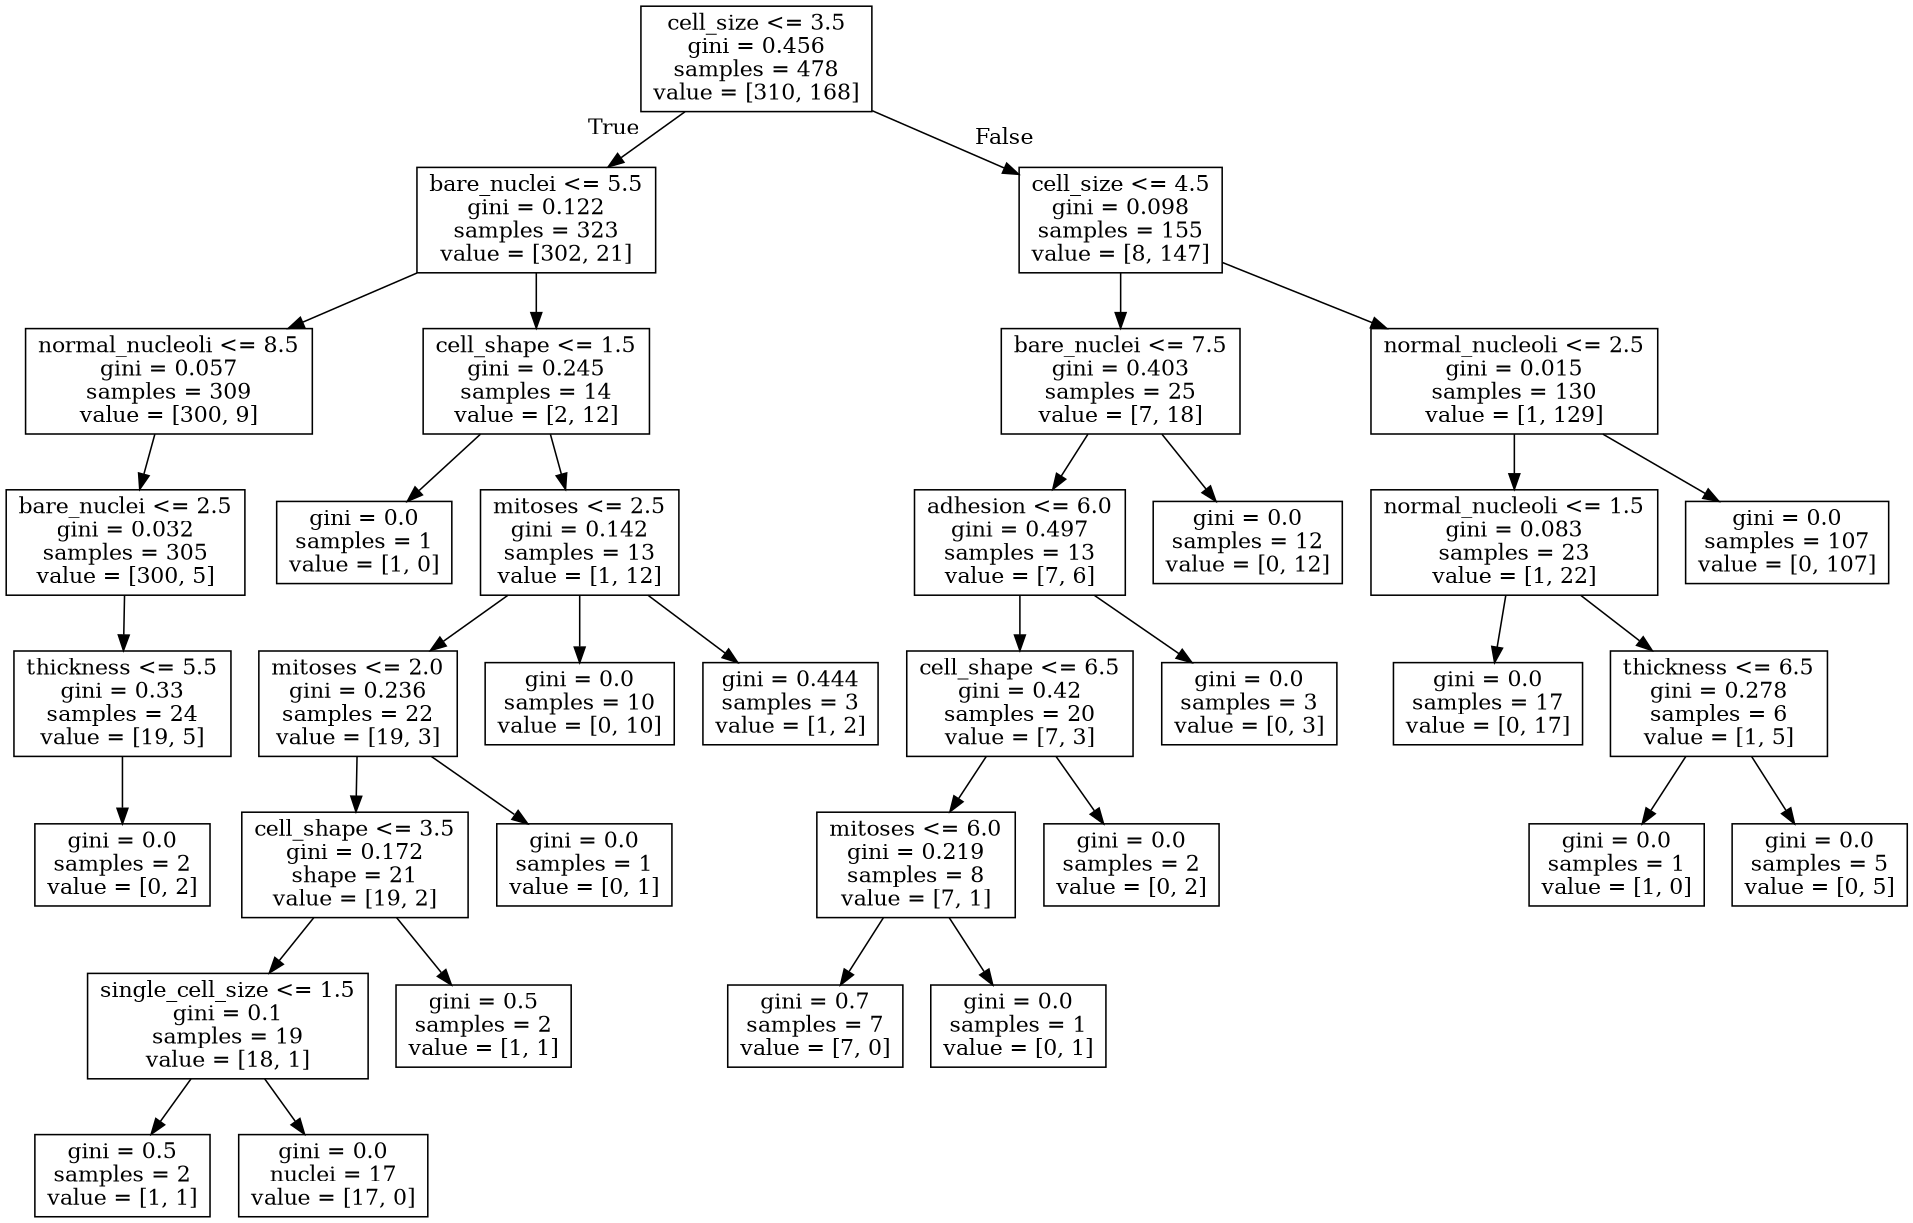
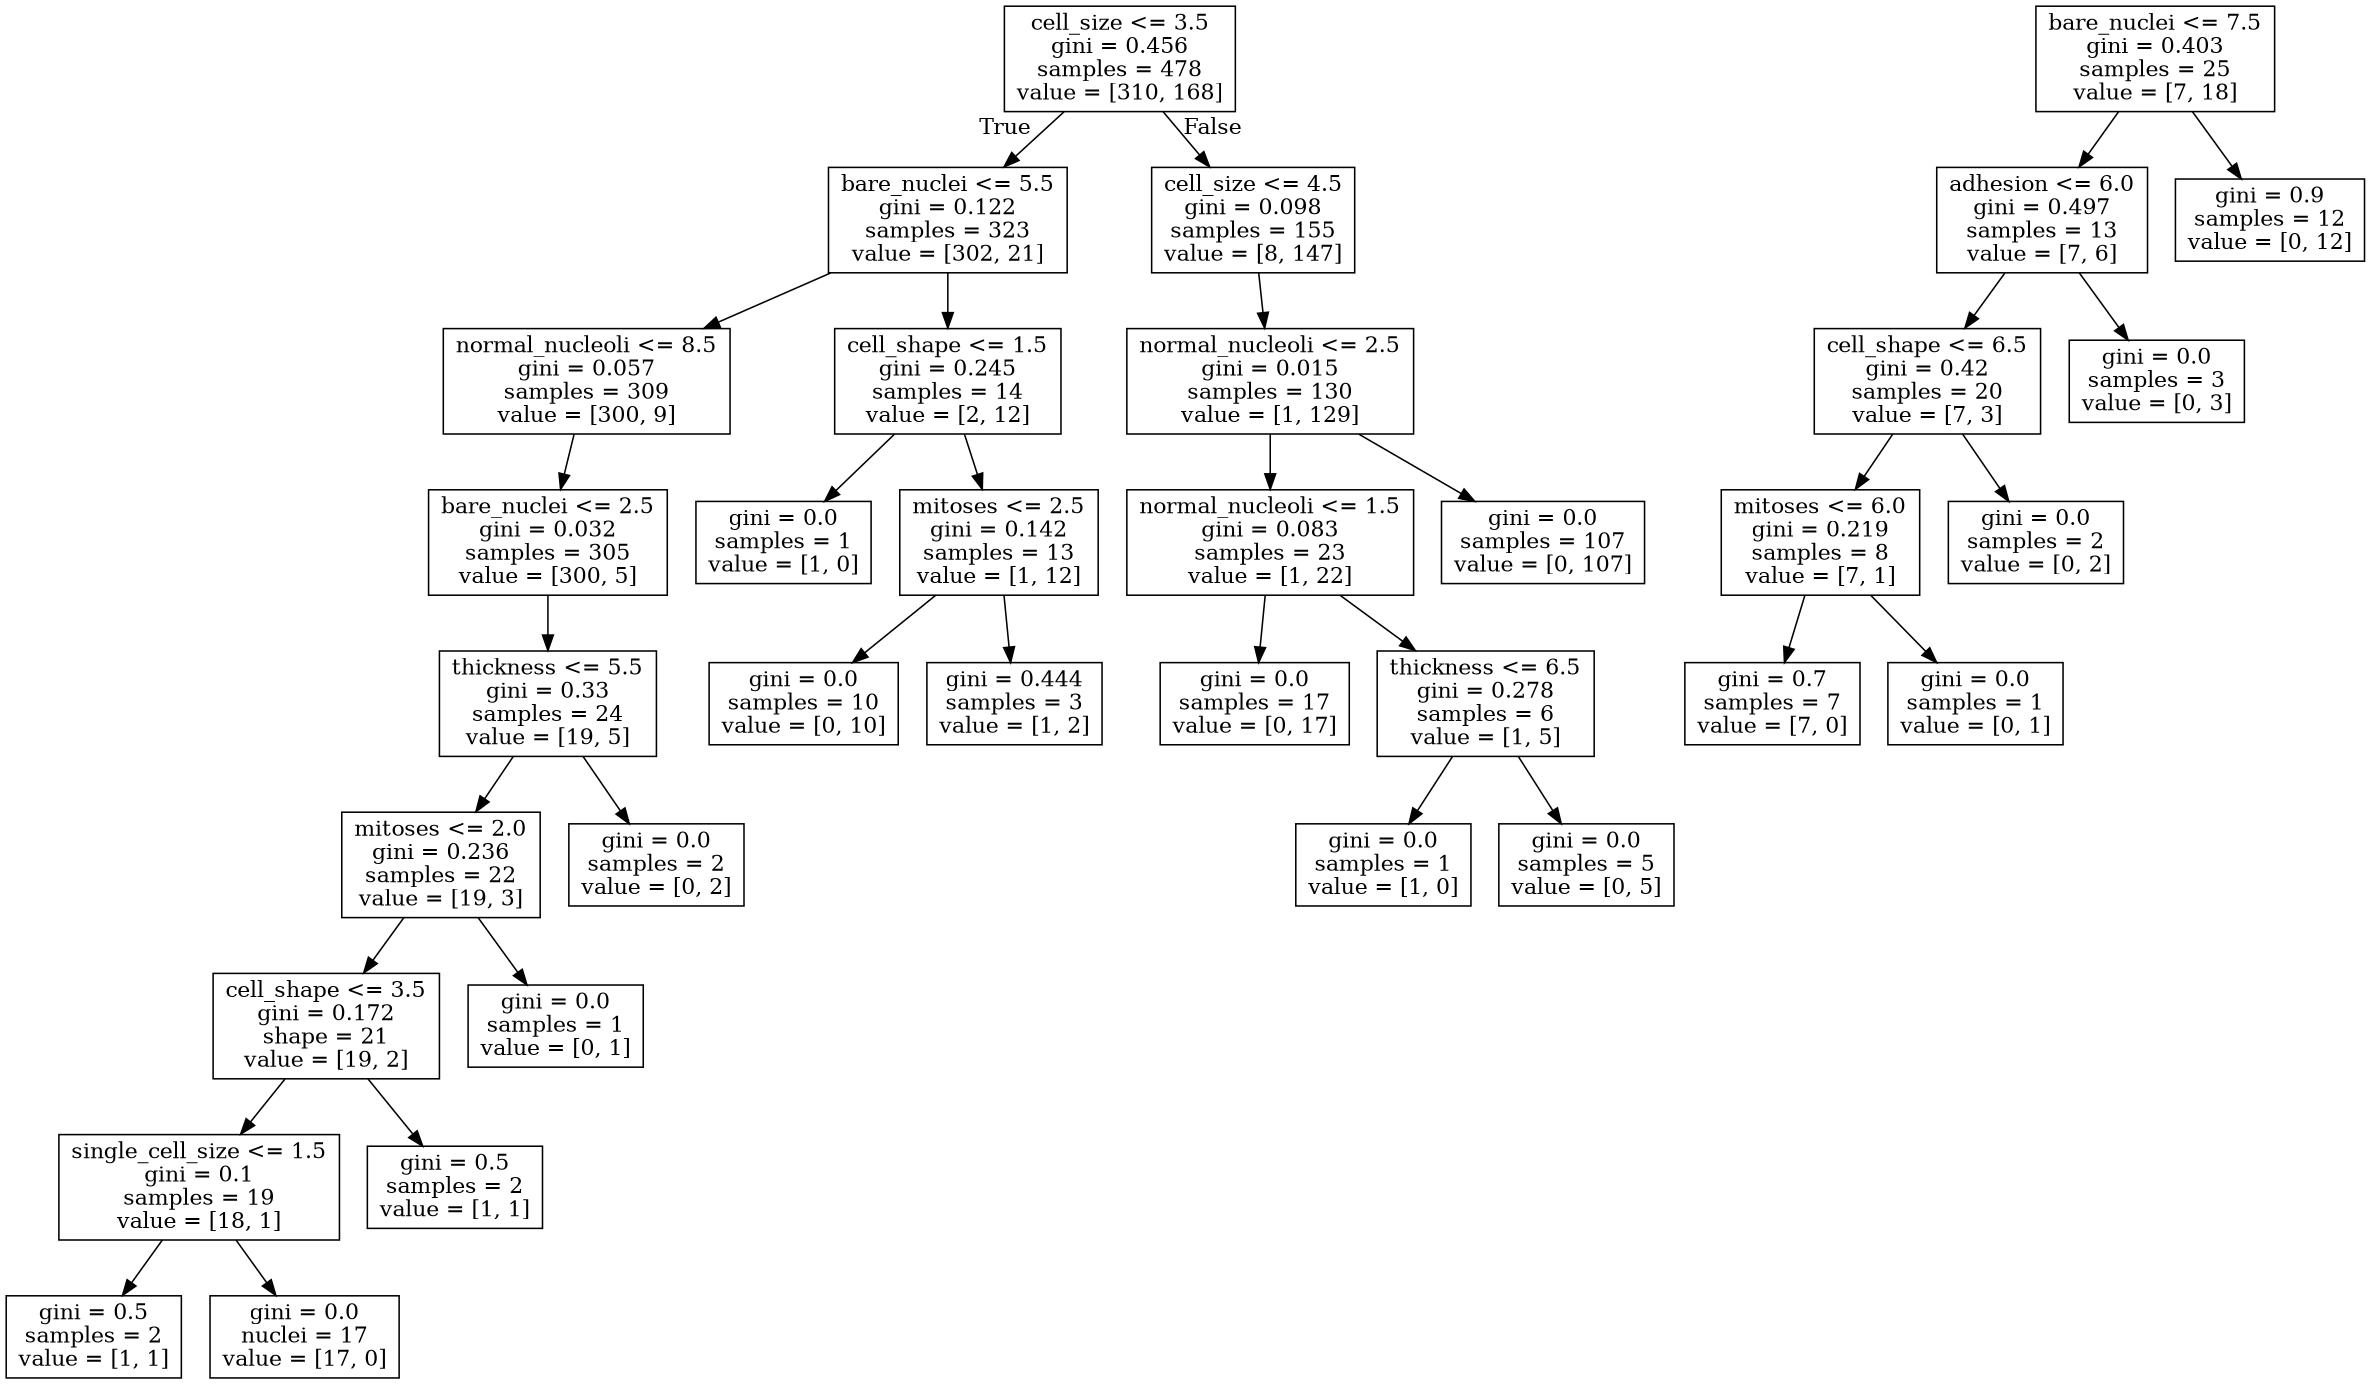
  digraph {
    node [shape=box]
    n1 [label="cell_size <= 3.5\ngini = 0.456\nsamples = 478\nvalue = [310, 168]"]
    n2 [label="bare_nuclei <= 5.5\ngini = 0.122\nsamples = 323\nvalue = [302, 21]"]
    n3 [label="cell_size <= 4.5\ngini = 0.098\nsamples = 155\nvalue = [8, 147]"]
    n4 [label="normal_nucleoli <= 8.5\ngini = 0.057\nsamples = 309\nvalue = [300, 9]"]
    n5 [label="cell_shape <= 1.5\ngini = 0.245\nsamples = 14\nvalue = [2, 12]"]
    n6 [label="bare_nuclei <= 7.5\ngini = 0.403\nsamples = 25\nvalue = [7, 18]"]
    n7 [label="normal_nucleoli <= 2.5\ngini = 0.015\nsamples = 130\nvalue = [1, 129]"]
    n8 [label="bare_nuclei <= 2.5\ngini = 0.032\nsamples = 305\nvalue = [300, 5]"]
    n9 [label="gini = 0.0\nsamples = 1\nvalue = [1, 0]"]
    n10 [label="mitoses <= 2.5\ngini = 0.142\nsamples = 13\nvalue = [1, 12]"]
    n11 [label="thickness <= 5.5\ngini = 0.33\nsamples = 24\nvalue = [19, 5]"]
    n12 [label="mitoses <= 2.0\ngini = 0.236\nsamples = 22\nvalue = [19, 3]"]
    n13 [label="gini = 0.0\nsamples = 2\nvalue = [0, 2]"]
    n14 [label="cell_shape <= 3.5\ngini = 0.172\nshape = 21\nvalue = [19, 2]"]
    n15 [label="gini = 0.0\nsamples = 1\nvalue = [0, 1]"]
    n16 [label="single_cell_size <= 1.5\ngini = 0.1\nsamples = 19\nvalue = [18, 1]"]
    n17 [label="gini = 0.5\nsamples = 2\nvalue = [1, 1]"]
    n18 [label="gini = 0.5\nsamples = 2\nvalue = [1, 1]"]
    n19 [label="gini = 0.0\nnuclei = 17\nvalue = [17, 0]"]
    n20 [label="gini = 0.0\nsamples = 10\nvalue = [0, 10]"]
    n21 [label="gini = 0.444\nsamples = 3\nvalue = [1, 2]"]
    n22 [label="adhesion <= 6.0\ngini = 0.497\nsamples = 13\nvalue = [7, 6]"]
-   n23 [label="gini = 0.0\nsamples = 12\nvalue = [0, 12]"]
+   n23 [label="gini = 0.9\nsamples = 12\nvalue = [0, 12]"]
    n24 [label="normal_nucleoli <= 1.5\ngini = 0.083\nsamples = 23\nvalue = [1, 22]"]
    n25 [label="gini = 0.0\nsamples = 107\nvalue = [0, 107]"]
    n26 [label="cell_shape <= 6.5\ngini = 0.42\nsamples = 20\nvalue = [7, 3]"]
    n27 [label="gini = 0.0\nsamples = 3\nvalue = [0, 3]"]
    n28 [label="mitoses <= 6.0\ngini = 0.219\nsamples = 8\nvalue = [7, 1]"]
    n29 [label="gini = 0.0\nsamples = 2\nvalue = [0, 2]"]
    n30 [label="gini = 0.7\nsamples = 7\nvalue = [7, 0]"]
    n31 [label="gini = 0.0\nsamples = 1\nvalue = [0, 1]"]
    n32 [label="gini = 0.0\nsamples = 17\nvalue = [0, 17]"]
    n33 [label="thickness <= 6.5\ngini = 0.278\nsamples = 6\nvalue = [1, 5]"]
    n34 [label="gini = 0.0\nsamples = 1\nvalue = [1, 0]"]
    n35 [label="gini = 0.0\nsamples = 5\nvalue = [0, 5]"]
    n1 -> n2 [headlabel=True labelangle=45 labeldistance=2.5]
    n1 -> n3 [headlabel=False labelangle=-45 labeldistance=2.5]
    n2 -> n4
    n2 -> n5
-   n3 -> n6
    n3 -> n7
    n4 -> n8
    n5 -> n9
    n5 -> n10
    n6 -> n22
    n6 -> n23
    n7 -> n24
    n7 -> n25
    n8 -> n11
    n10 -> n20
    n10 -> n21
-   n10 -> n12
+   n11 -> n12
    n11 -> n13
    n12 -> n14
    n12 -> n15
    n14 -> n16
    n14 -> n17
    n16 -> n18
    n16 -> n19
    n22 -> n26
    n22 -> n27
    n24 -> n32
    n24 -> n33
    n26 -> n28
    n26 -> n29
    n28 -> n30
    n28 -> n31
    n33 -> n34
    n33 -> n35
  }
